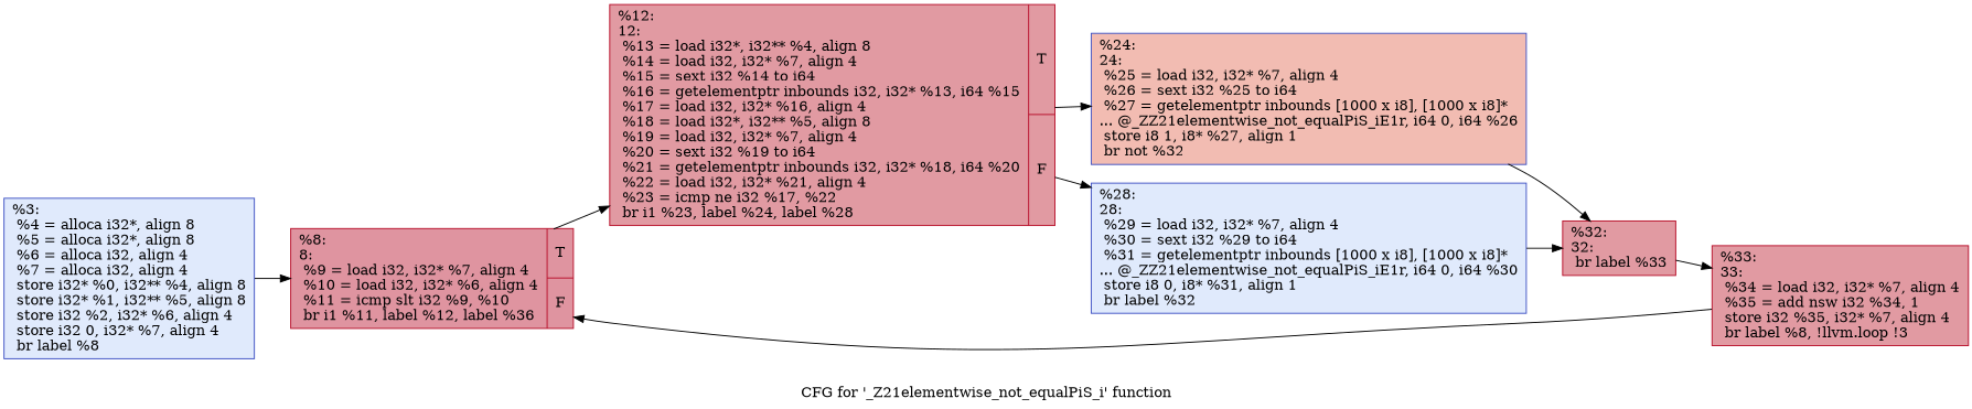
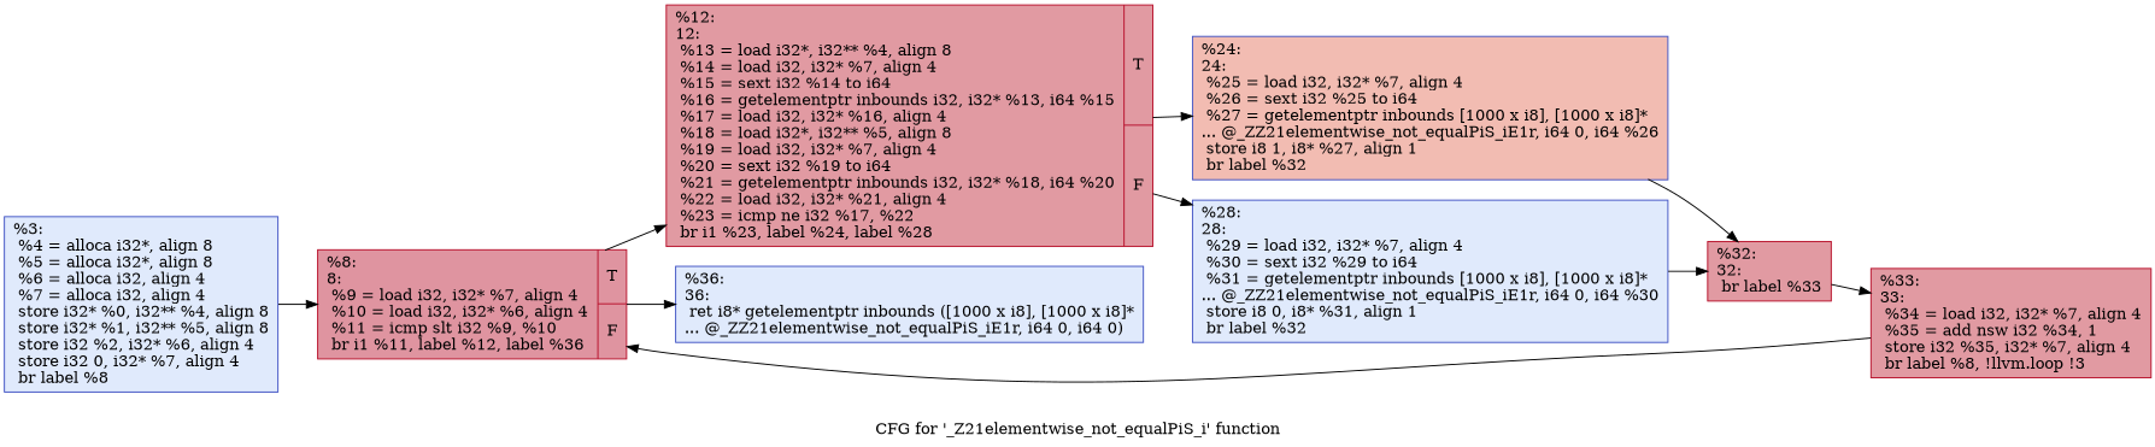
  digraph {
    label="CFG for '_Z21elementwise_not_equalPiS_i' function"
    rankdir=LR
    node [color="#3d50c3ff" fillcolor="#b9d0f970" shape=record style=filled]
    n1 [label="{%3:\l  %4 = alloca i32*, align 8\l  %5 = alloca i32*, align 8\l  %6 = alloca i32, align 4\l  %7 = alloca i32, align 4\l  store i32* %0, i32** %4, align 8\l  store i32* %1, i32** %5, align 8\l  store i32 %2, i32* %6, align 4\l  store i32 0, i32* %7, align 4\l  br label %8\l}"]
    n2 [color="#b70d28ff" fillcolor="#b70d2870" label="{%8:\l8:                                                \l  %9 = load i32, i32* %7, align 4\l  %10 = load i32, i32* %6, align 4\l  %11 = icmp slt i32 %9, %10\l  br i1 %11, label %12, label %36\l|{<s0>T|<s1>F}}"]
    n3 [color="#b70d28ff" fillcolor="#bb1b2c70" label="{%12:\l12:                                               \l  %13 = load i32*, i32** %4, align 8\l  %14 = load i32, i32* %7, align 4\l  %15 = sext i32 %14 to i64\l  %16 = getelementptr inbounds i32, i32* %13, i64 %15\l  %17 = load i32, i32* %16, align 4\l  %18 = load i32*, i32** %5, align 8\l  %19 = load i32, i32* %7, align 4\l  %20 = sext i32 %19 to i64\l  %21 = getelementptr inbounds i32, i32* %18, i64 %20\l  %22 = load i32, i32* %21, align 4\l  %23 = icmp ne i32 %17, %22\l  br i1 %23, label %24, label %28\l|{<s0>T|<s1>F}}"]
-   n5 [fillcolor="#e1675170" label="{%24:\l24:                                               \l  %25 = load i32, i32* %7, align 4\l  %26 = sext i32 %25 to i64\l  %27 = getelementptr inbounds [1000 x i8], [1000 x i8]*\l... @_ZZ21elementwise_not_equalPiS_iE1r, i64 0, i64 %26\l  store i8 1, i8* %27, align 1\l  br not %32\l}"]
+   n4 [label="{%36:\l36:                                               \l  ret i8* getelementptr inbounds ([1000 x i8], [1000 x i8]*\l... @_ZZ21elementwise_not_equalPiS_iE1r, i64 0, i64 0)\l}"]
+   n5 [fillcolor="#e1675170" label="{%24:\l24:                                               \l  %25 = load i32, i32* %7, align 4\l  %26 = sext i32 %25 to i64\l  %27 = getelementptr inbounds [1000 x i8], [1000 x i8]*\l... @_ZZ21elementwise_not_equalPiS_iE1r, i64 0, i64 %26\l  store i8 1, i8* %27, align 1\l  br label %32\l}"]
    n6 [label="{%28:\l28:                                               \l  %29 = load i32, i32* %7, align 4\l  %30 = sext i32 %29 to i64\l  %31 = getelementptr inbounds [1000 x i8], [1000 x i8]*\l... @_ZZ21elementwise_not_equalPiS_iE1r, i64 0, i64 %30\l  store i8 0, i8* %31, align 1\l  br label %32\l}"]
    n7 [color="#b70d28ff" fillcolor="#bb1b2c70" label="{%32:\l32:                                               \l  br label %33\l}"]
    n8 [color="#b70d28ff" fillcolor="#bb1b2c70" label="{%33:\l33:                                               \l  %34 = load i32, i32* %7, align 4\l  %35 = add nsw i32 %34, 1\l  store i32 %35, i32* %7, align 4\l  br label %8, !llvm.loop !3\l}"]
    n1 -> n2
    n2 -> n3
+   n2 -> n4
    n3 -> n5
    n3 -> n6
    n5 -> n7
    n6 -> n7
    n7 -> n8
    n8 -> n2
  }
